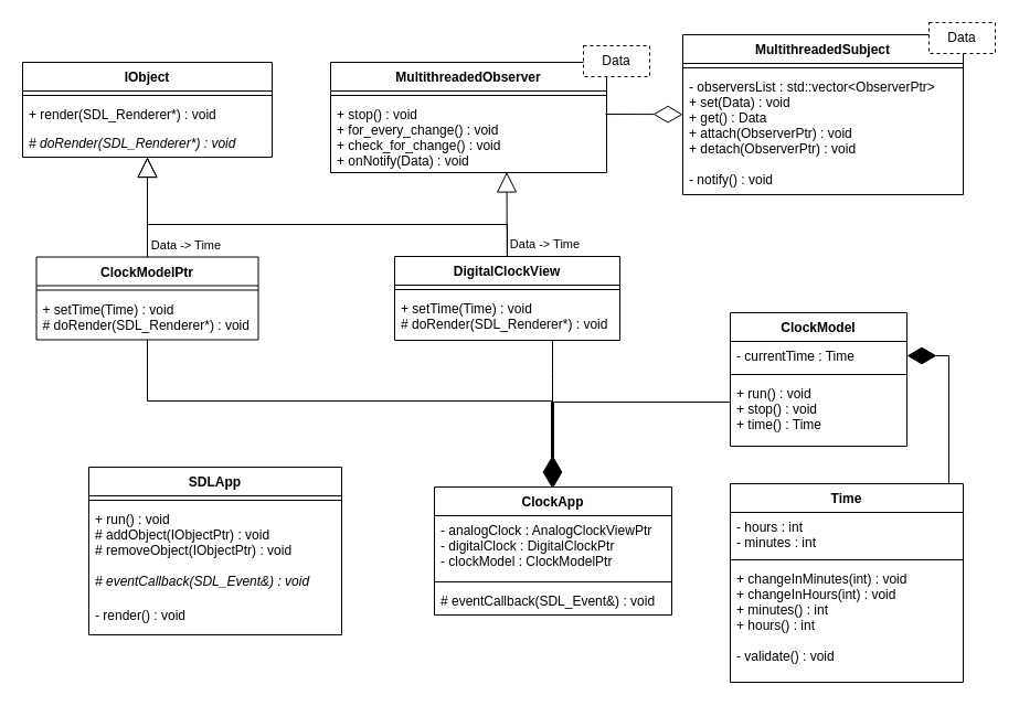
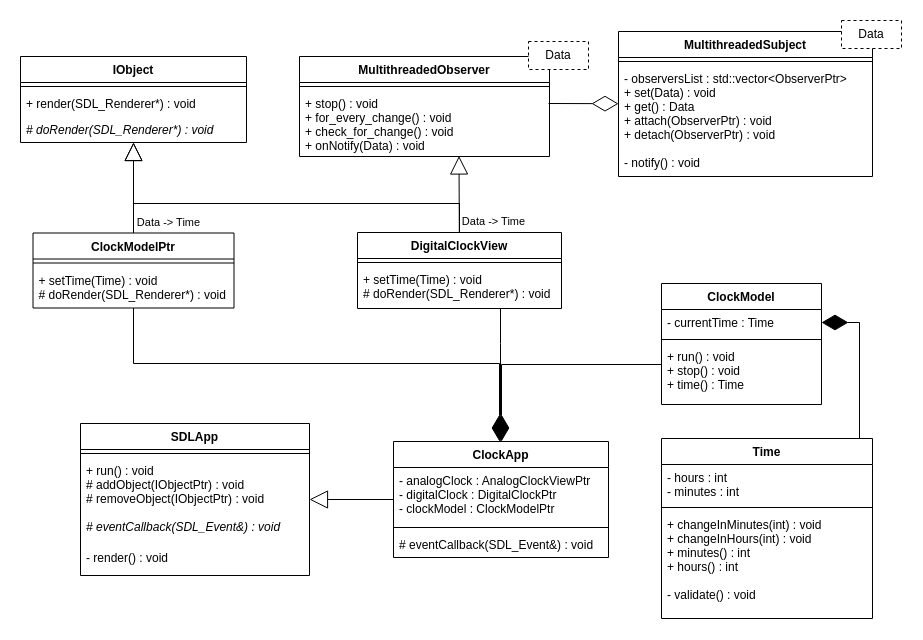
  <mxCell id="0" />
  <mxCell id="1" parent="0" />
  <mxCell id="2" value="MultithreadedObserver" style="swimlane;fontStyle=1;align=center;verticalAlign=top;childLayout=stackLayout;horizontal=1;startSize=26;horizontalStack=0;resizeParent=1;resizeParentMax=0;resizeLast=0;collapsible=1;marginBottom=0;" vertex="1" parent="1"><mxGeometry x="299" y="56" width="250" height="100" as="geometry" /></mxCell>
  <mxCell id="3" value="" style="line;strokeWidth=1;fillColor=none;align=left;verticalAlign=middle;spacingTop=-1;spacingLeft=3;spacingRight=3;rotatable=0;labelPosition=right;points=[];portConstraint=eastwest;strokeColor=inherit;" vertex="1" parent="2"><mxGeometry y="26" width="250" height="8" as="geometry" /></mxCell>
  <mxCell id="4" value="+ stop() : void&#10;+ for_every_change() : void&#10;+ check_for_change() : void&#10;+ onNotify(Data) : void" style="text;strokeColor=none;fillColor=none;align=left;verticalAlign=top;spacingLeft=4;spacingRight=4;overflow=hidden;rotatable=0;points=[[0,0.5],[1,0.5]];portConstraint=eastwest;dashed=1;" vertex="1" parent="2"><mxGeometry y="34" width="250" height="66" as="geometry" /></mxCell>
  <mxCell id="5" value="Data" style="rounded=0;whiteSpace=wrap;html=1;dashed=1;" vertex="1" parent="1"><mxGeometry x="528" y="41" width="60" height="28" as="geometry" /></mxCell>
  <mxCell id="6" value="MultithreadedSubject" style="swimlane;fontStyle=1;align=center;verticalAlign=top;childLayout=stackLayout;horizontal=1;startSize=26;horizontalStack=0;resizeParent=1;resizeParentMax=0;resizeLast=0;collapsible=1;marginBottom=0;" vertex="1" parent="1"><mxGeometry x="618" y="31" width="254" height="145" as="geometry" /></mxCell>
  <mxCell id="7" value="" style="line;strokeWidth=1;fillColor=none;align=left;verticalAlign=middle;spacingTop=-1;spacingLeft=3;spacingRight=3;rotatable=0;labelPosition=right;points=[];portConstraint=eastwest;strokeColor=inherit;" vertex="1" parent="6"><mxGeometry y="26" width="254" height="8" as="geometry" /></mxCell>
  <mxCell id="8" value="- observersList : std::vector&lt;ObserverPtr&gt;&#10;+ set(Data) : void&#10;+ get() : Data&#10;+ attach(ObserverPtr) : void&#10;+ detach(ObserverPtr) : void&#10;&#10;- notify() : void" style="text;strokeColor=none;fillColor=none;align=left;verticalAlign=top;spacingLeft=4;spacingRight=4;overflow=hidden;rotatable=0;points=[[0,0.5],[1,0.5]];portConstraint=eastwest;dashed=1;" vertex="1" parent="6"><mxGeometry y="34" width="254" height="111" as="geometry" /></mxCell>
  <mxCell id="9" value="Data" style="rounded=0;whiteSpace=wrap;html=1;dashed=1;" vertex="1" parent="1"><mxGeometry x="841" y="20" width="60" height="28" as="geometry" /></mxCell>
  <mxCell id="10" value="Time" style="swimlane;fontStyle=1;align=center;verticalAlign=top;childLayout=stackLayout;horizontal=1;startSize=26;horizontalStack=0;resizeParent=1;resizeParentMax=0;resizeLast=0;collapsible=1;marginBottom=0;" vertex="1" parent="1"><mxGeometry x="661" y="438" width="211" height="180" as="geometry" /></mxCell>
  <mxCell id="11" value="- hours : int&#10;- minutes : int" style="text;strokeColor=none;fillColor=none;align=left;verticalAlign=top;spacingLeft=4;spacingRight=4;overflow=hidden;rotatable=0;points=[[0,0.5],[1,0.5]];portConstraint=eastwest;" vertex="1" parent="10"><mxGeometry y="26" width="211" height="39" as="geometry" /></mxCell>
  <mxCell id="12" value="" style="line;strokeWidth=1;fillColor=none;align=left;verticalAlign=middle;spacingTop=-1;spacingLeft=3;spacingRight=3;rotatable=0;labelPosition=right;points=[];portConstraint=eastwest;strokeColor=inherit;" vertex="1" parent="10"><mxGeometry y="65" width="211" height="8" as="geometry" /></mxCell>
  <mxCell id="13" value="+ changeInMinutes(int) : void&#10;+ changeInHours(int) : void&#10;+ minutes() : int&#10;+ hours() : int&#10;&#10;- validate() : void" style="text;strokeColor=none;fillColor=none;align=left;verticalAlign=top;spacingLeft=4;spacingRight=4;overflow=hidden;rotatable=0;points=[[0,0.5],[1,0.5]];portConstraint=eastwest;" vertex="1" parent="10"><mxGeometry y="73" width="211" height="107" as="geometry" /></mxCell>
  <mxCell id="14" value="ClockModel" style="swimlane;fontStyle=1;align=center;verticalAlign=top;childLayout=stackLayout;horizontal=1;startSize=26;horizontalStack=0;resizeParent=1;resizeParentMax=0;resizeLast=0;collapsible=1;marginBottom=0;" vertex="1" parent="1"><mxGeometry x="661" y="283" width="160" height="121" as="geometry" /></mxCell>
  <mxCell id="15" value="- currentTime : Time" style="text;strokeColor=none;fillColor=none;align=left;verticalAlign=top;spacingLeft=4;spacingRight=4;overflow=hidden;rotatable=0;points=[[0,0.5],[1,0.5]];portConstraint=eastwest;" vertex="1" parent="14"><mxGeometry y="26" width="160" height="26" as="geometry" /></mxCell>
  <mxCell id="16" value="" style="line;strokeWidth=1;fillColor=none;align=left;verticalAlign=middle;spacingTop=-1;spacingLeft=3;spacingRight=3;rotatable=0;labelPosition=right;points=[];portConstraint=eastwest;strokeColor=inherit;" vertex="1" parent="14"><mxGeometry y="52" width="160" height="8" as="geometry" /></mxCell>
  <mxCell id="17" value="+ run() : void&#10;+ stop() : void&#10;+ time() : Time" style="text;strokeColor=none;fillColor=none;align=left;verticalAlign=top;spacingLeft=4;spacingRight=4;overflow=hidden;rotatable=0;points=[[0,0.5],[1,0.5]];portConstraint=eastwest;" vertex="1" parent="14"><mxGeometry y="60" width="160" height="61" as="geometry" /></mxCell>
  <mxCell id="18" value="" style="endArrow=diamondThin;endFill=1;endSize=24;html=1;rounded=0;edgeStyle=orthogonalEdgeStyle;" edge="1" parent="1" source="10" target="15"><mxGeometry width="160" relative="1" as="geometry"><mxPoint x="955" y="356" as="sourcePoint" /><mxPoint x="885" y="182" as="targetPoint" /><Array as="points"><mxPoint x="859" y="322" /></Array></mxGeometry></mxCell>
  <mxCell id="19" value="IObject" style="swimlane;fontStyle=1;align=center;verticalAlign=top;childLayout=stackLayout;horizontal=1;startSize=26;horizontalStack=0;resizeParent=1;resizeParentMax=0;resizeLast=0;collapsible=1;marginBottom=0;" vertex="1" parent="1"><mxGeometry x="20" y="56" width="226" height="86" as="geometry" /></mxCell>
  <mxCell id="20" value="" style="line;strokeWidth=1;fillColor=none;align=left;verticalAlign=middle;spacingTop=-1;spacingLeft=3;spacingRight=3;rotatable=0;labelPosition=right;points=[];portConstraint=eastwest;strokeColor=inherit;" vertex="1" parent="19"><mxGeometry y="26" width="226" height="8" as="geometry" /></mxCell>
  <mxCell id="21" value="+ render(SDL_Renderer*) : void&#10;" style="text;strokeColor=none;fillColor=none;align=left;verticalAlign=top;spacingLeft=4;spacingRight=4;overflow=hidden;rotatable=0;points=[[0,0.5],[1,0.5]];portConstraint=eastwest;fontStyle=0" vertex="1" parent="19"><mxGeometry y="34" width="226" height="26" as="geometry" /></mxCell>
  <mxCell id="22" value="# doRender(SDL_Renderer*) : void" style="text;strokeColor=none;fillColor=none;align=left;verticalAlign=top;spacingLeft=4;spacingRight=4;overflow=hidden;rotatable=0;points=[[0,0.5],[1,0.5]];portConstraint=eastwest;fontStyle=2" vertex="1" parent="19"><mxGeometry y="60" width="226" height="26" as="geometry" /></mxCell>
  <mxCell id="23" value="DigitalClockView" style="swimlane;fontStyle=1;align=center;verticalAlign=top;childLayout=stackLayout;horizontal=1;startSize=26;horizontalStack=0;resizeParent=1;resizeParentMax=0;resizeLast=0;collapsible=1;marginBottom=0;" vertex="1" parent="1"><mxGeometry x="357" y="232" width="204" height="76" as="geometry" /></mxCell>
  <mxCell id="24" value="" style="line;strokeWidth=1;fillColor=none;align=left;verticalAlign=middle;spacingTop=-1;spacingLeft=3;spacingRight=3;rotatable=0;labelPosition=right;points=[];portConstraint=eastwest;strokeColor=inherit;" vertex="1" parent="23"><mxGeometry y="26" width="204" height="8" as="geometry" /></mxCell>
  <mxCell id="25" value="+ setTime(Time) : void&#10;# doRender(SDL_Renderer*) : void" style="text;strokeColor=none;fillColor=none;align=left;verticalAlign=top;spacingLeft=4;spacingRight=4;overflow=hidden;rotatable=0;points=[[0,0.5],[1,0.5]];portConstraint=eastwest;" vertex="1" parent="23"><mxGeometry y="34" width="204" height="42" as="geometry" /></mxCell>
  <mxCell id="26" value="" style="endArrow=block;endSize=16;endFill=0;html=1;rounded=0;edgeStyle=orthogonalEdgeStyle;" edge="1" parent="1" source="23" target="19"><mxGeometry width="160" relative="1" as="geometry"><mxPoint x="382" y="258" as="sourcePoint" /><mxPoint x="542" y="258" as="targetPoint" /><Array as="points"><mxPoint x="459" y="203" /><mxPoint x="133" y="203" /></Array></mxGeometry></mxCell>
  <mxCell id="27" value="" style="endArrow=block;endSize=16;endFill=0;html=1;rounded=0;entryX=0.638;entryY=0.992;entryDx=0;entryDy=0;entryPerimeter=0;" edge="1" parent="1" source="23" target="4"><mxGeometry width="160" relative="1" as="geometry"><mxPoint x="368" y="323" as="sourcePoint" /><mxPoint x="454" y="167" as="targetPoint" /></mxGeometry></mxCell>
  <mxCell id="28" value="Data -&amp;gt; Time" style="edgeLabel;html=1;align=center;verticalAlign=middle;resizable=0;points=[];" vertex="1" connectable="0" parent="27"><mxGeometry x="0.452" y="-2" relative="1" as="geometry"><mxPoint x="32" y="45" as="offset" /></mxGeometry></mxCell>
  <mxCell id="29" value="ClockModelPtr" style="swimlane;fontStyle=1;align=center;verticalAlign=top;childLayout=stackLayout;horizontal=1;startSize=26;horizontalStack=0;resizeParent=1;resizeParentMax=0;resizeLast=0;collapsible=1;marginBottom=0;" vertex="1" parent="1"><mxGeometry x="32.5" y="232.5" width="201" height="75" as="geometry" /></mxCell>
  <mxCell id="30" value="" style="line;strokeWidth=1;fillColor=none;align=left;verticalAlign=middle;spacingTop=-1;spacingLeft=3;spacingRight=3;rotatable=0;labelPosition=right;points=[];portConstraint=eastwest;strokeColor=inherit;" vertex="1" parent="29"><mxGeometry y="26" width="201" height="8" as="geometry" /></mxCell>
  <mxCell id="31" value="+ setTime(Time) : void&#10;# doRender(SDL_Renderer*) : void" style="text;strokeColor=none;fillColor=none;align=left;verticalAlign=top;spacingLeft=4;spacingRight=4;overflow=hidden;rotatable=0;points=[[0,0.5],[1,0.5]];portConstraint=eastwest;" vertex="1" parent="29"><mxGeometry y="34" width="201" height="41" as="geometry" /></mxCell>
  <mxCell id="32" value="" style="endArrow=block;endSize=16;endFill=0;html=1;rounded=0;" edge="1" parent="1" source="29" target="19"><mxGeometry width="160" relative="1" as="geometry"><mxPoint x="333" y="413" as="sourcePoint" /><mxPoint x="332.77" y="158.002" as="targetPoint" /></mxGeometry></mxCell>
  <mxCell id="33" value="Data -&amp;gt; Time" style="edgeLabel;html=1;align=center;verticalAlign=middle;resizable=0;points=[];" vertex="1" connectable="0" parent="32"><mxGeometry x="-0.547" y="2" relative="1" as="geometry"><mxPoint x="36" y="9" as="offset" /></mxGeometry></mxCell>
  <mxCell id="34" value="SDLApp" style="swimlane;fontStyle=1;align=center;verticalAlign=top;childLayout=stackLayout;horizontal=1;startSize=26;horizontalStack=0;resizeParent=1;resizeParentMax=0;resizeLast=0;collapsible=1;marginBottom=0;" vertex="1" parent="1"><mxGeometry x="80" y="423" width="229" height="152" as="geometry" /></mxCell>
  <mxCell id="35" value="" style="line;strokeWidth=1;fillColor=none;align=left;verticalAlign=middle;spacingTop=-1;spacingLeft=3;spacingRight=3;rotatable=0;labelPosition=right;points=[];portConstraint=eastwest;strokeColor=inherit;" vertex="1" parent="34"><mxGeometry y="26" width="229" height="8" as="geometry" /></mxCell>
  <mxCell id="36" value="+ run() : void&#10;# addObject(IObjectPtr) : void&#10;# removeObject(IObjectPtr) : void&#10;" style="text;strokeColor=none;fillColor=none;align=left;verticalAlign=top;spacingLeft=4;spacingRight=4;overflow=hidden;rotatable=0;points=[[0,0.5],[1,0.5]];portConstraint=eastwest;" vertex="1" parent="34"><mxGeometry y="34" width="229" height="56" as="geometry" /></mxCell>
  <mxCell id="37" value="# eventCallback(SDL_Event&amp;) : void&#10;" style="text;strokeColor=none;fillColor=none;align=left;verticalAlign=top;spacingLeft=4;spacingRight=4;overflow=hidden;rotatable=0;points=[[0,0.5],[1,0.5]];portConstraint=eastwest;fontStyle=2" vertex="1" parent="34"><mxGeometry y="90" width="229" height="31" as="geometry" /></mxCell>
  <mxCell id="38" value="- render() : void" style="text;strokeColor=none;fillColor=none;align=left;verticalAlign=top;spacingLeft=4;spacingRight=4;overflow=hidden;rotatable=0;points=[[0,0.5],[1,0.5]];portConstraint=eastwest;fontStyle=0" vertex="1" parent="34"><mxGeometry y="121" width="229" height="31" as="geometry" /></mxCell>
  <mxCell id="39" value="ClockApp" style="swimlane;fontStyle=1;align=center;verticalAlign=top;childLayout=stackLayout;horizontal=1;startSize=26;horizontalStack=0;resizeParent=1;resizeParentMax=0;resizeLast=0;collapsible=1;marginBottom=0;" vertex="1" parent="1"><mxGeometry x="393" y="441" width="215" height="116" as="geometry" /></mxCell>
  <mxCell id="40" value="- analogClock : AnalogClockViewPtr&#10;- digitalClock : DigitalClockPtr&#10;- clockModel : ClockModelPtr" style="text;strokeColor=none;fillColor=none;align=left;verticalAlign=top;spacingLeft=4;spacingRight=4;overflow=hidden;rotatable=0;points=[[0,0.5],[1,0.5]];portConstraint=eastwest;" vertex="1" parent="39"><mxGeometry y="26" width="215" height="56" as="geometry" /></mxCell>
  <mxCell id="41" value="" style="line;strokeWidth=1;fillColor=none;align=left;verticalAlign=middle;spacingTop=-1;spacingLeft=3;spacingRight=3;rotatable=0;labelPosition=right;points=[];portConstraint=eastwest;strokeColor=inherit;" vertex="1" parent="39"><mxGeometry y="82" width="215" height="8" as="geometry" /></mxCell>
  <mxCell id="42" value="# eventCallback(SDL_Event&amp;) : void" style="text;strokeColor=none;fillColor=none;align=left;verticalAlign=top;spacingLeft=4;spacingRight=4;overflow=hidden;rotatable=0;points=[[0,0.5],[1,0.5]];portConstraint=eastwest;fontStyle=0" vertex="1" parent="39"><mxGeometry y="90" width="215" height="26" as="geometry" /></mxCell>
+ <mxCell id="43" value="" style="endArrow=block;endSize=16;endFill=0;html=1;rounded=0;" edge="1" parent="1" source="39" target="34"><mxGeometry width="160" relative="1" as="geometry"><mxPoint x="438" y="557" as="sourcePoint" /><mxPoint x="440" y="553" as="targetPoint" /></mxGeometry></mxCell>
  <mxCell id="44" value="" style="endArrow=diamondThin;endFill=0;endSize=24;html=1;rounded=0;" edge="1" parent="1"><mxGeometry width="160" relative="1" as="geometry"><mxPoint x="548" y="103" as="sourcePoint" /><mxPoint x="618" y="103.19" as="targetPoint" /></mxGeometry></mxCell>
  <mxCell id="45" value="" style="endArrow=diamondThin;endFill=1;endSize=24;html=1;rounded=0;edgeStyle=orthogonalEdgeStyle;" edge="1" parent="1" source="29" target="39"><mxGeometry width="160" relative="1" as="geometry"><mxPoint x="368" y="395" as="sourcePoint" /><mxPoint x="528" y="395" as="targetPoint" /><Array as="points"><mxPoint x="133" y="363" /><mxPoint x="499" y="363" /></Array></mxGeometry></mxCell>
  <mxCell id="46" value="" style="endArrow=diamondThin;endFill=1;endSize=24;html=1;rounded=0;edgeStyle=orthogonalEdgeStyle;" edge="1" parent="1" source="23" target="39"><mxGeometry width="160" relative="1" as="geometry"><mxPoint x="143.053" y="317.5" as="sourcePoint" /><mxPoint x="511.053" y="451" as="targetPoint" /><Array as="points"><mxPoint x="500" y="343" /><mxPoint x="500" y="343" /></Array></mxGeometry></mxCell>
  <mxCell id="47" value="" style="endArrow=diamondThin;endFill=1;endSize=24;html=1;rounded=0;edgeStyle=orthogonalEdgeStyle;" edge="1" parent="1" source="14" target="39"><mxGeometry width="160" relative="1" as="geometry"><mxPoint x="153.053" y="327.5" as="sourcePoint" /><mxPoint x="521.053" y="461" as="targetPoint" /><Array as="points"><mxPoint x="501" y="364" /></Array></mxGeometry></mxCell>
